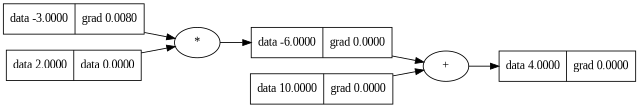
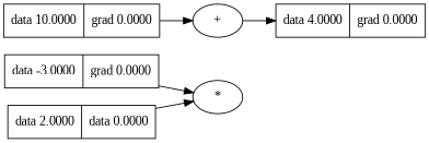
  digraph {
    fontname="Liberation Serif"
    rankdir=LR
    node [fontname="Liberation Serif" shape=record]
    edge [fontname="Liberation Serif"]
-   n1 [label="{ data -3.0000 | grad 0.0080 }"]
+   n1 [label="{ data -3.0000 | grad 0.0000 }"]
    n2 [label="*" shape=""]
-   n3 [label="{ data -6.0000 | grad 0.0000 }"]
    n4 [label="+" shape=""]
    n5 [label="{ data 4.0000 | grad 0.0000 }"]
    n6 [label="{ data 2.0000 | data 0.0000 }"]
    n7 [label="{ data 10.0000 | grad 0.0000 }"]
    n1 -> n2
-   n2 -> n3
-   n3 -> n4
    n4 -> n5
    n6 -> n2
    n7 -> n4
  }
